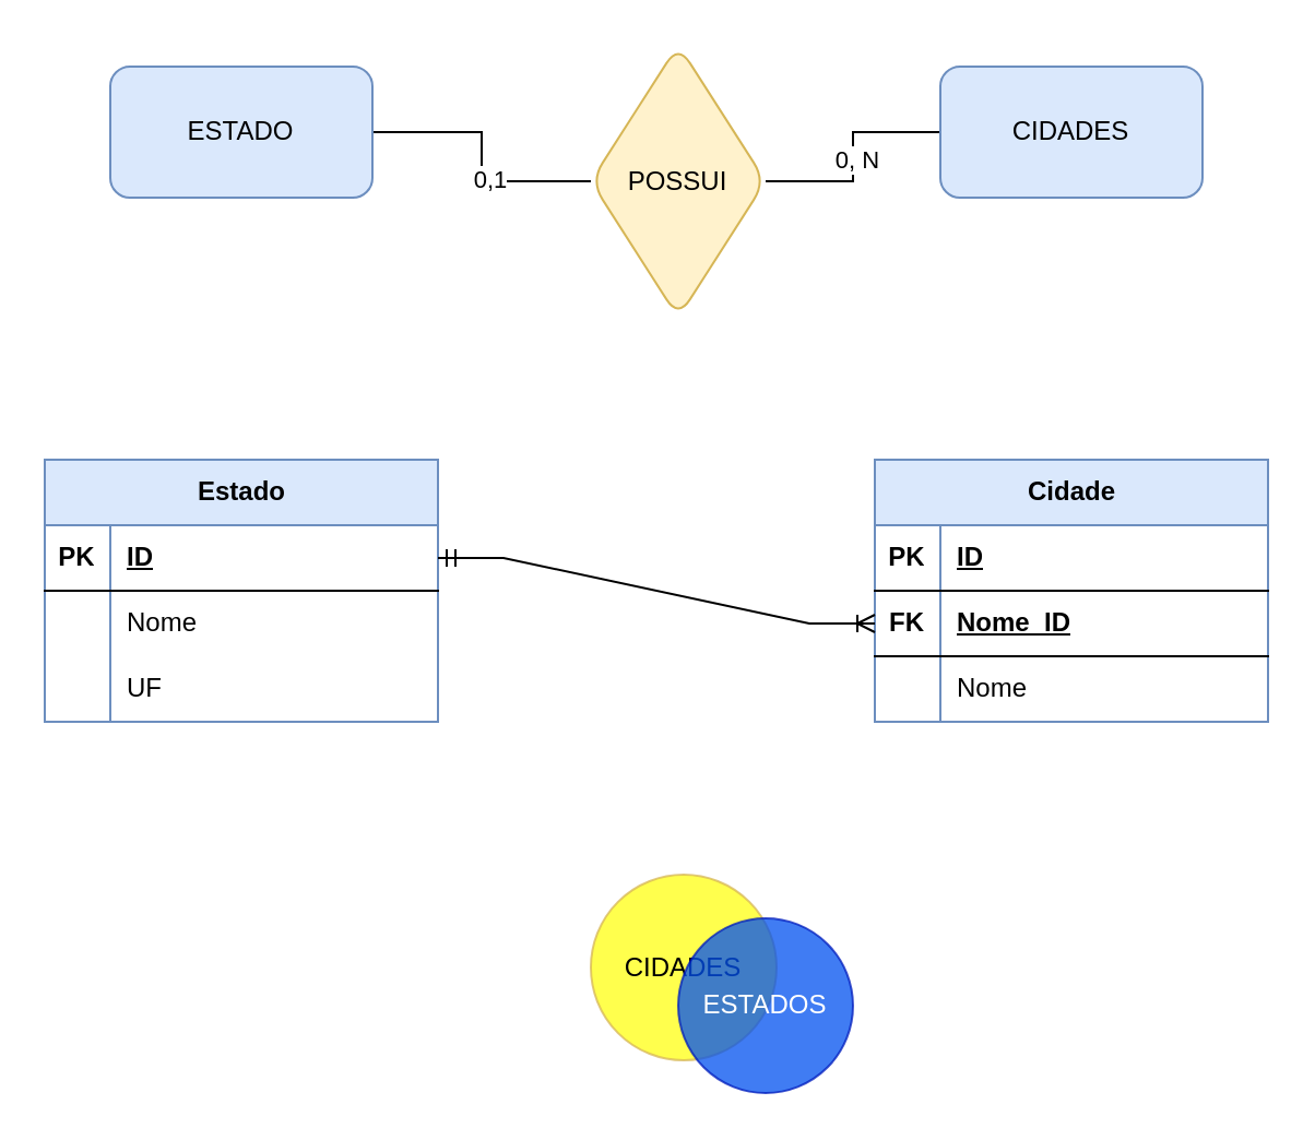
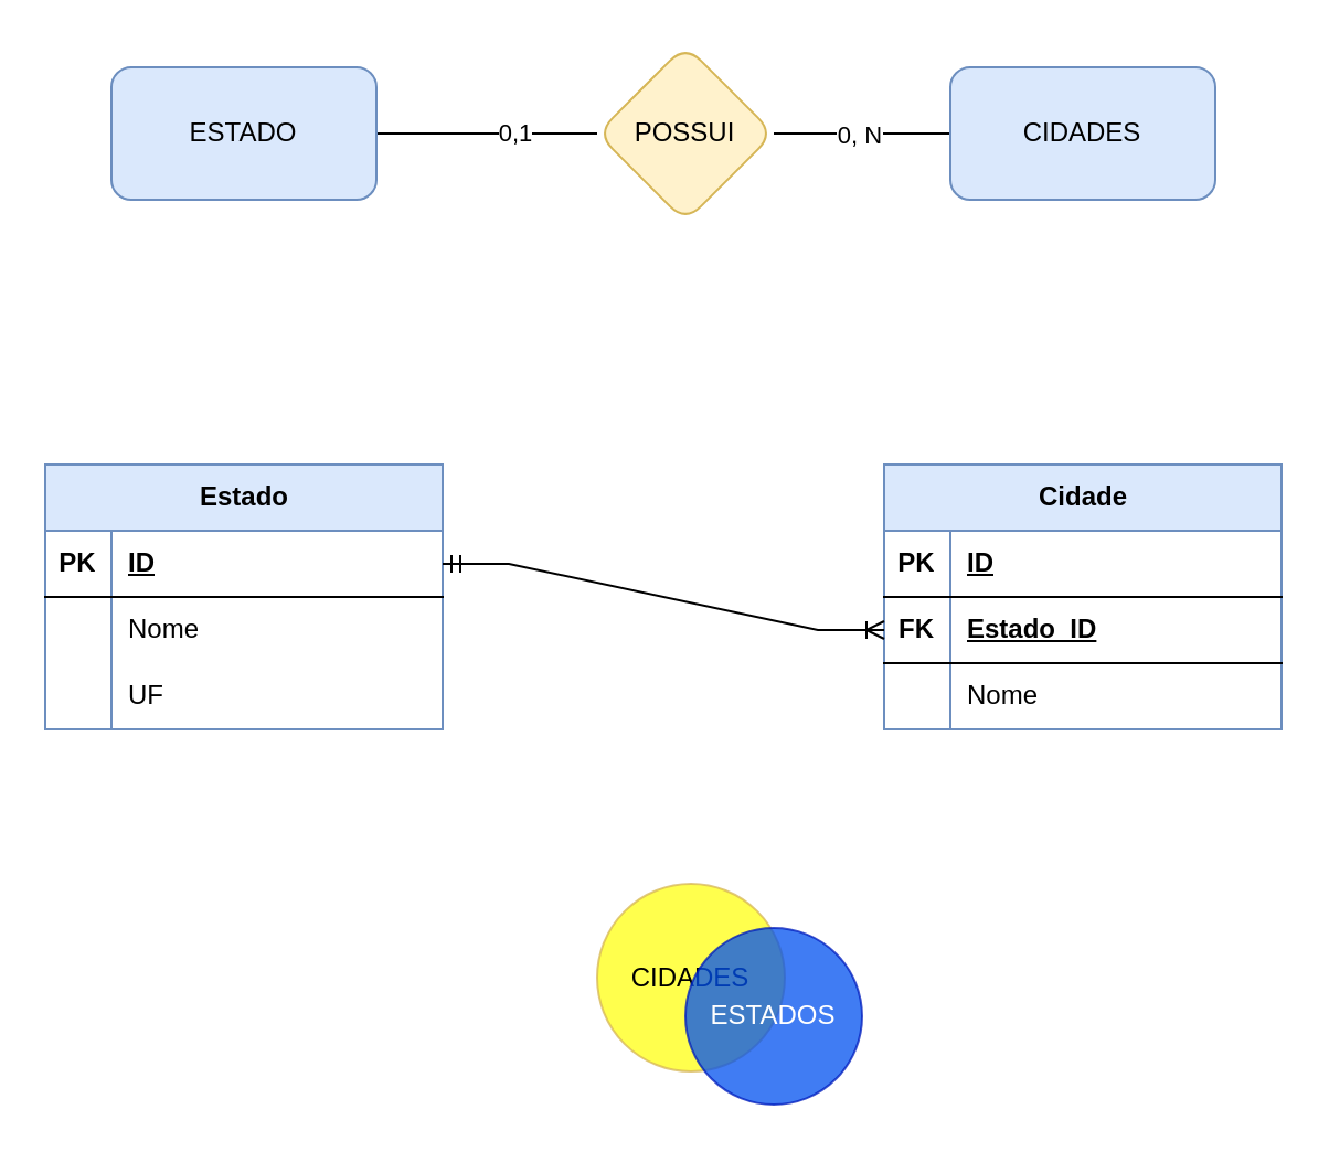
  <mxCell id="0" />
  <mxCell id="1" parent="0" />
  <mxCell id="2" value="" style="edgeStyle=orthogonalEdgeStyle;rounded=0;orthogonalLoop=1;jettySize=auto;html=1;endArrow=none;endFill=0;" edge="1" parent="1" source="4" target="7"><mxGeometry relative="1" as="geometry" /></mxCell>
  <mxCell id="3" value="0,1" style="edgeLabel;html=1;align=center;verticalAlign=middle;resizable=0;points=[];" vertex="1" connectable="0" parent="2"><mxGeometry x="0.233" y="1" relative="1" as="geometry"><mxPoint as="offset" /></mxGeometry></mxCell>
  <mxCell id="4" value="ESTADO" style="rounded=1;whiteSpace=wrap;html=1;fillColor=#dae8fc;strokeColor=#6c8ebf;" vertex="1" parent="1"><mxGeometry x="50" y="30" width="120" height="60" as="geometry" /></mxCell>
  <mxCell id="5" value="" style="edgeStyle=orthogonalEdgeStyle;rounded=0;orthogonalLoop=1;jettySize=auto;html=1;endArrow=none;endFill=0;" edge="1" parent="1" source="7" target="8"><mxGeometry relative="1" as="geometry" /></mxCell>
  <mxCell id="6" value="0, N" style="edgeLabel;html=1;align=center;verticalAlign=middle;resizable=0;points=[];" vertex="1" connectable="0" parent="5"><mxGeometry x="-0.046" y="-1" relative="1" as="geometry"><mxPoint y="-1" as="offset" /></mxGeometry></mxCell>
- <mxCell id="7" value="POSSUI" style="rhombus;whiteSpace=wrap;html=1;rounded=1;fillColor=#fff2cc;strokeColor=#d6b656;" vertex="1" parent="1"><mxGeometry x="270" y="20" width="80" height="125" as="geometry" /></mxCell>
+ <mxCell id="7" value="POSSUI" style="rhombus;whiteSpace=wrap;html=1;rounded=1;fillColor=#fff2cc;strokeColor=#d6b656;" vertex="1" parent="1"><mxGeometry x="270" y="20" width="80" height="80" as="geometry" /></mxCell>
  <mxCell id="8" value="CIDADES" style="whiteSpace=wrap;html=1;rounded=1;fillColor=#dae8fc;strokeColor=#6c8ebf;" vertex="1" parent="1"><mxGeometry x="430" y="30" width="120" height="60" as="geometry" /></mxCell>
  <mxCell id="9" value="Estado" style="shape=table;startSize=30;container=1;collapsible=1;childLayout=tableLayout;fixedRows=1;rowLines=0;fontStyle=1;align=center;resizeLast=1;html=1;fillColor=#dae8fc;strokeColor=#6c8ebf;" vertex="1" parent="1"><mxGeometry x="20" y="210" width="180" height="120" as="geometry" /></mxCell>
  <mxCell id="10" value="" style="shape=tableRow;horizontal=0;startSize=0;swimlaneHead=0;swimlaneBody=0;fillColor=none;collapsible=0;dropTarget=0;points=[[0,0.5],[1,0.5]];portConstraint=eastwest;top=0;left=0;right=0;bottom=1;" vertex="1" parent="9"><mxGeometry y="30" width="180" height="30" as="geometry" /></mxCell>
  <mxCell id="11" value="PK" style="shape=partialRectangle;connectable=0;fillColor=none;top=0;left=0;bottom=0;right=0;fontStyle=1;overflow=hidden;whiteSpace=wrap;html=1;" vertex="1" parent="10"><mxGeometry width="30" height="30" as="geometry"><mxRectangle width="30" height="30" as="alternateBounds" /></mxGeometry></mxCell>
  <mxCell id="12" value="ID" style="shape=partialRectangle;connectable=0;fillColor=none;top=0;left=0;bottom=0;right=0;align=left;spacingLeft=6;fontStyle=5;overflow=hidden;whiteSpace=wrap;html=1;" vertex="1" parent="10"><mxGeometry x="30" width="150" height="30" as="geometry"><mxRectangle width="150" height="30" as="alternateBounds" /></mxGeometry></mxCell>
  <mxCell id="13" value="" style="shape=tableRow;horizontal=0;startSize=0;swimlaneHead=0;swimlaneBody=0;fillColor=none;collapsible=0;dropTarget=0;points=[[0,0.5],[1,0.5]];portConstraint=eastwest;top=0;left=0;right=0;bottom=0;" vertex="1" parent="9"><mxGeometry y="60" width="180" height="30" as="geometry" /></mxCell>
  <mxCell id="14" value="" style="shape=partialRectangle;connectable=0;fillColor=none;top=0;left=0;bottom=0;right=0;editable=1;overflow=hidden;whiteSpace=wrap;html=1;" vertex="1" parent="13"><mxGeometry width="30" height="30" as="geometry"><mxRectangle width="30" height="30" as="alternateBounds" /></mxGeometry></mxCell>
  <mxCell id="15" value="Nome" style="shape=partialRectangle;connectable=0;fillColor=none;top=0;left=0;bottom=0;right=0;align=left;spacingLeft=6;overflow=hidden;whiteSpace=wrap;html=1;" vertex="1" parent="13"><mxGeometry x="30" width="150" height="30" as="geometry"><mxRectangle width="150" height="30" as="alternateBounds" /></mxGeometry></mxCell>
  <mxCell id="16" value="" style="shape=tableRow;horizontal=0;startSize=0;swimlaneHead=0;swimlaneBody=0;fillColor=none;collapsible=0;dropTarget=0;points=[[0,0.5],[1,0.5]];portConstraint=eastwest;top=0;left=0;right=0;bottom=0;" vertex="1" parent="9"><mxGeometry y="90" width="180" height="30" as="geometry" /></mxCell>
  <mxCell id="17" value="" style="shape=partialRectangle;connectable=0;fillColor=none;top=0;left=0;bottom=0;right=0;editable=1;overflow=hidden;whiteSpace=wrap;html=1;" vertex="1" parent="16"><mxGeometry width="30" height="30" as="geometry"><mxRectangle width="30" height="30" as="alternateBounds" /></mxGeometry></mxCell>
  <mxCell id="18" value="UF" style="shape=partialRectangle;connectable=0;fillColor=none;top=0;left=0;bottom=0;right=0;align=left;spacingLeft=6;overflow=hidden;whiteSpace=wrap;html=1;" vertex="1" parent="16"><mxGeometry x="30" width="150" height="30" as="geometry"><mxRectangle width="150" height="30" as="alternateBounds" /></mxGeometry></mxCell>
  <mxCell id="19" value="Cidade" style="shape=table;startSize=30;container=1;collapsible=1;childLayout=tableLayout;fixedRows=1;rowLines=0;fontStyle=1;align=center;resizeLast=1;html=1;fillColor=#dae8fc;strokeColor=#6c8ebf;" vertex="1" parent="1"><mxGeometry x="400" y="210" width="180" height="120" as="geometry" /></mxCell>
  <mxCell id="20" value="" style="shape=tableRow;horizontal=0;startSize=0;swimlaneHead=0;swimlaneBody=0;fillColor=none;collapsible=0;dropTarget=0;points=[[0,0.5],[1,0.5]];portConstraint=eastwest;top=0;left=0;right=0;bottom=1;" vertex="1" parent="19"><mxGeometry y="30" width="180" height="30" as="geometry" /></mxCell>
  <mxCell id="21" value="PK" style="shape=partialRectangle;connectable=0;fillColor=none;top=0;left=0;bottom=0;right=0;fontStyle=1;overflow=hidden;whiteSpace=wrap;html=1;" vertex="1" parent="20"><mxGeometry width="30" height="30" as="geometry"><mxRectangle width="30" height="30" as="alternateBounds" /></mxGeometry></mxCell>
  <mxCell id="22" value="ID" style="shape=partialRectangle;connectable=0;fillColor=none;top=0;left=0;bottom=0;right=0;align=left;spacingLeft=6;fontStyle=5;overflow=hidden;whiteSpace=wrap;html=1;" vertex="1" parent="20"><mxGeometry x="30" width="150" height="30" as="geometry"><mxRectangle width="150" height="30" as="alternateBounds" /></mxGeometry></mxCell>
  <mxCell id="23" value="" style="shape=tableRow;horizontal=0;startSize=0;swimlaneHead=0;swimlaneBody=0;fillColor=none;collapsible=0;dropTarget=0;points=[[0,0.5],[1,0.5]];portConstraint=eastwest;top=0;left=0;right=0;bottom=1;" vertex="1" parent="19"><mxGeometry y="60" width="180" height="30" as="geometry" /></mxCell>
  <mxCell id="24" value="FK" style="shape=partialRectangle;connectable=0;fillColor=none;top=0;left=0;bottom=0;right=0;fontStyle=1;overflow=hidden;whiteSpace=wrap;html=1;" vertex="1" parent="23"><mxGeometry width="30" height="30" as="geometry"><mxRectangle width="30" height="30" as="alternateBounds" /></mxGeometry></mxCell>
- <mxCell id="25" value="Nome_ID" style="shape=partialRectangle;connectable=0;fillColor=none;top=0;left=0;bottom=0;right=0;align=left;spacingLeft=6;fontStyle=5;overflow=hidden;whiteSpace=wrap;html=1;" vertex="1" parent="23"><mxGeometry x="30" width="150" height="30" as="geometry"><mxRectangle width="150" height="30" as="alternateBounds" /></mxGeometry></mxCell>
+ <mxCell id="25" value="Estado_ID" style="shape=partialRectangle;connectable=0;fillColor=none;top=0;left=0;bottom=0;right=0;align=left;spacingLeft=6;fontStyle=5;overflow=hidden;whiteSpace=wrap;html=1;" vertex="1" parent="23"><mxGeometry x="30" width="150" height="30" as="geometry"><mxRectangle width="150" height="30" as="alternateBounds" /></mxGeometry></mxCell>
  <mxCell id="26" value="" style="shape=tableRow;horizontal=0;startSize=0;swimlaneHead=0;swimlaneBody=0;fillColor=none;collapsible=0;dropTarget=0;points=[[0,0.5],[1,0.5]];portConstraint=eastwest;top=0;left=0;right=0;bottom=0;" vertex="1" parent="19"><mxGeometry y="90" width="180" height="30" as="geometry" /></mxCell>
  <mxCell id="27" value="" style="shape=partialRectangle;connectable=0;fillColor=none;top=0;left=0;bottom=0;right=0;editable=1;overflow=hidden;whiteSpace=wrap;html=1;" vertex="1" parent="26"><mxGeometry width="30" height="30" as="geometry"><mxRectangle width="30" height="30" as="alternateBounds" /></mxGeometry></mxCell>
  <mxCell id="28" value="Nome" style="shape=partialRectangle;connectable=0;fillColor=none;top=0;left=0;bottom=0;right=0;align=left;spacingLeft=6;overflow=hidden;whiteSpace=wrap;html=1;" vertex="1" parent="26"><mxGeometry x="30" width="150" height="30" as="geometry"><mxRectangle width="150" height="30" as="alternateBounds" /></mxGeometry></mxCell>
  <mxCell id="29" value="" style="edgeStyle=entityRelationEdgeStyle;fontSize=12;html=1;endArrow=ERoneToMany;startArrow=ERmandOne;rounded=0;exitX=1;exitY=0.5;exitDx=0;exitDy=0;entryX=0;entryY=0.5;entryDx=0;entryDy=0;" edge="1" parent="1" source="10" target="23"><mxGeometry width="100" height="100" relative="1" as="geometry"><mxPoint x="184" y="270" as="sourcePoint" /><mxPoint x="384" y="270" as="targetPoint" /></mxGeometry></mxCell>
  <mxCell id="30" value="CIDADES" style="ellipse;whiteSpace=wrap;html=1;aspect=fixed;fillColor=#FFFF12;strokeColor=#d6b656;opacity=75;" vertex="1" parent="1"><mxGeometry x="270" y="400" width="85" height="85" as="geometry" /></mxCell>
  <mxCell id="31" value="ESTADOS" style="ellipse;whiteSpace=wrap;html=1;aspect=fixed;fillColor=#0050ef;strokeColor=#001DBC;opacity=75;fontColor=#ffffff;" vertex="1" parent="1"><mxGeometry x="310" y="420" width="80" height="80" as="geometry" /></mxCell>
